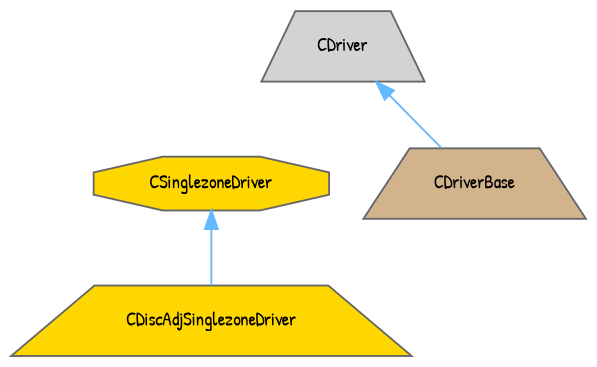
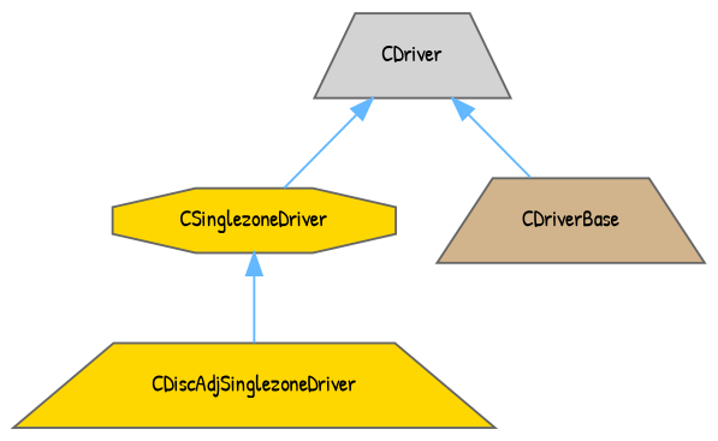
  digraph {
    fontname="Patrick Hand"
    node [color=gray40 fillcolor=gold fontname="Patrick Hand" fontsize=10 shape=trapezium style=filled]
    edge [color=steelblue1 dir=back fontname="Patrick Hand" fontsize=10 labelfontname=Helvetica labelfontsize=10 style=solid]
    n1 [fontcolor=black height=0.2 label=CDiscAdjSinglezoneDriver width=0.4]
    n2 [height=0.2 label=CSinglezoneDriver shape=octagon width=0.4]
    n3 [fillcolor=lightgrey height=0.2 label=CDriver width=0.4]
    n4 [fillcolor=tan height=0.2 label=CDriverBase width=0.4]
    n2 -> n1
+   n3 -> n2
    n3 -> n4
  }
